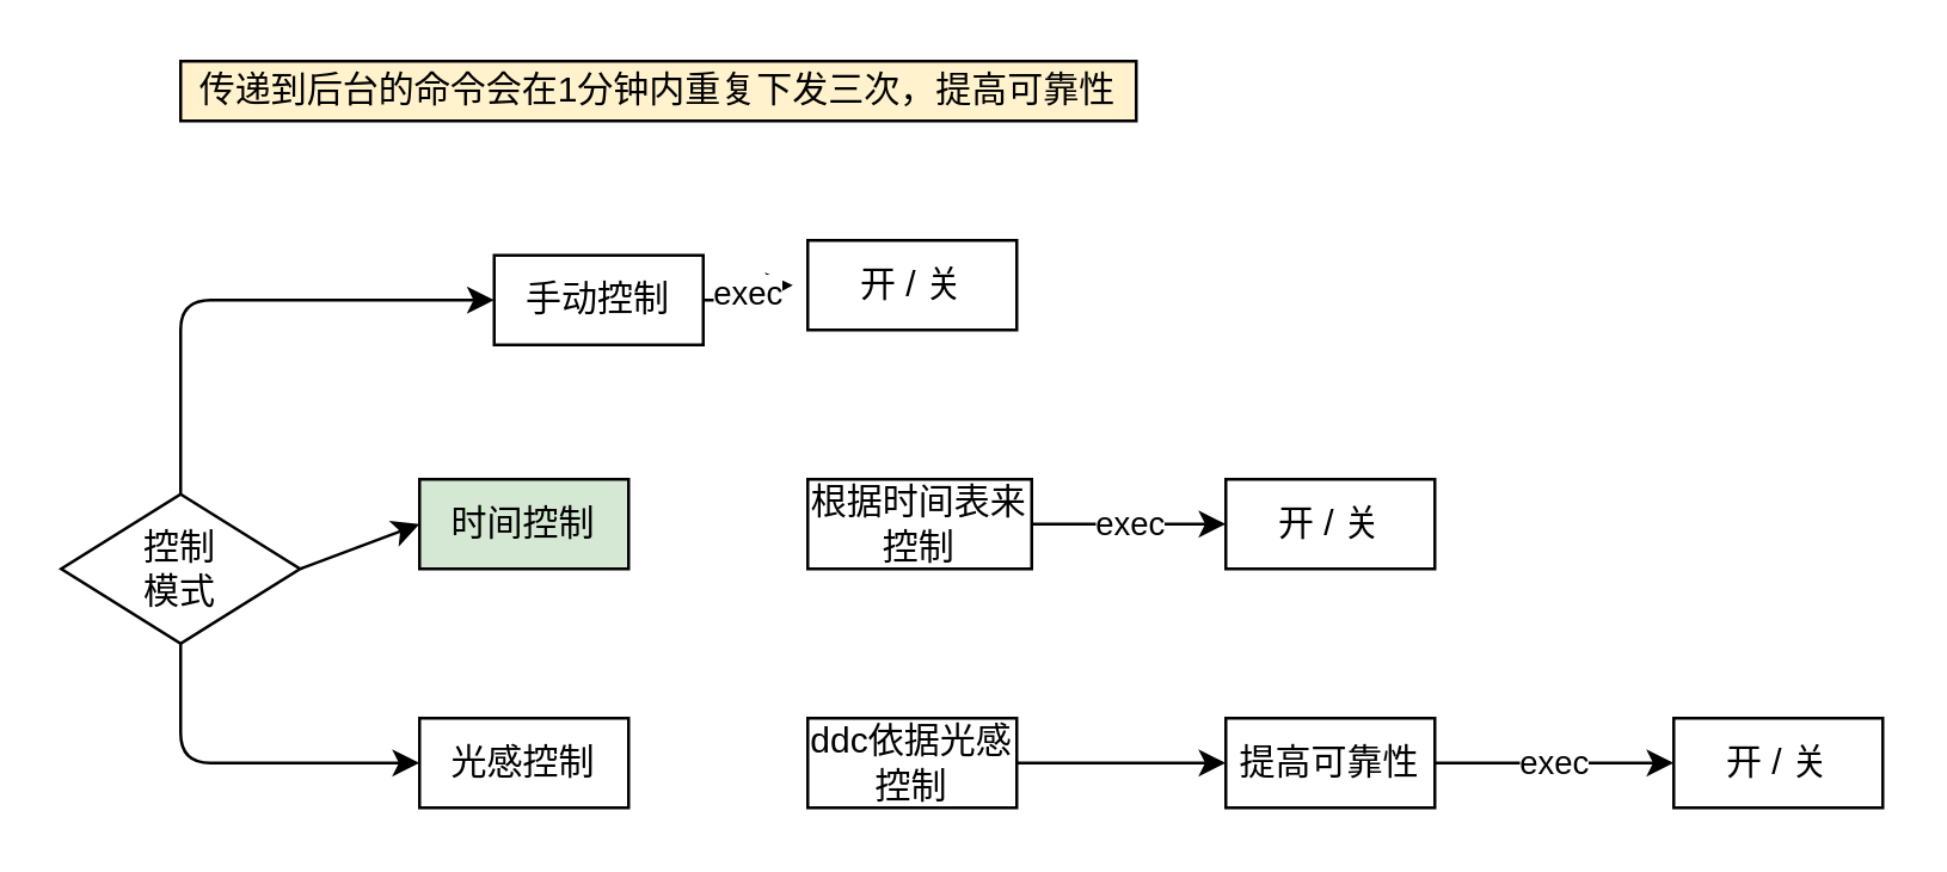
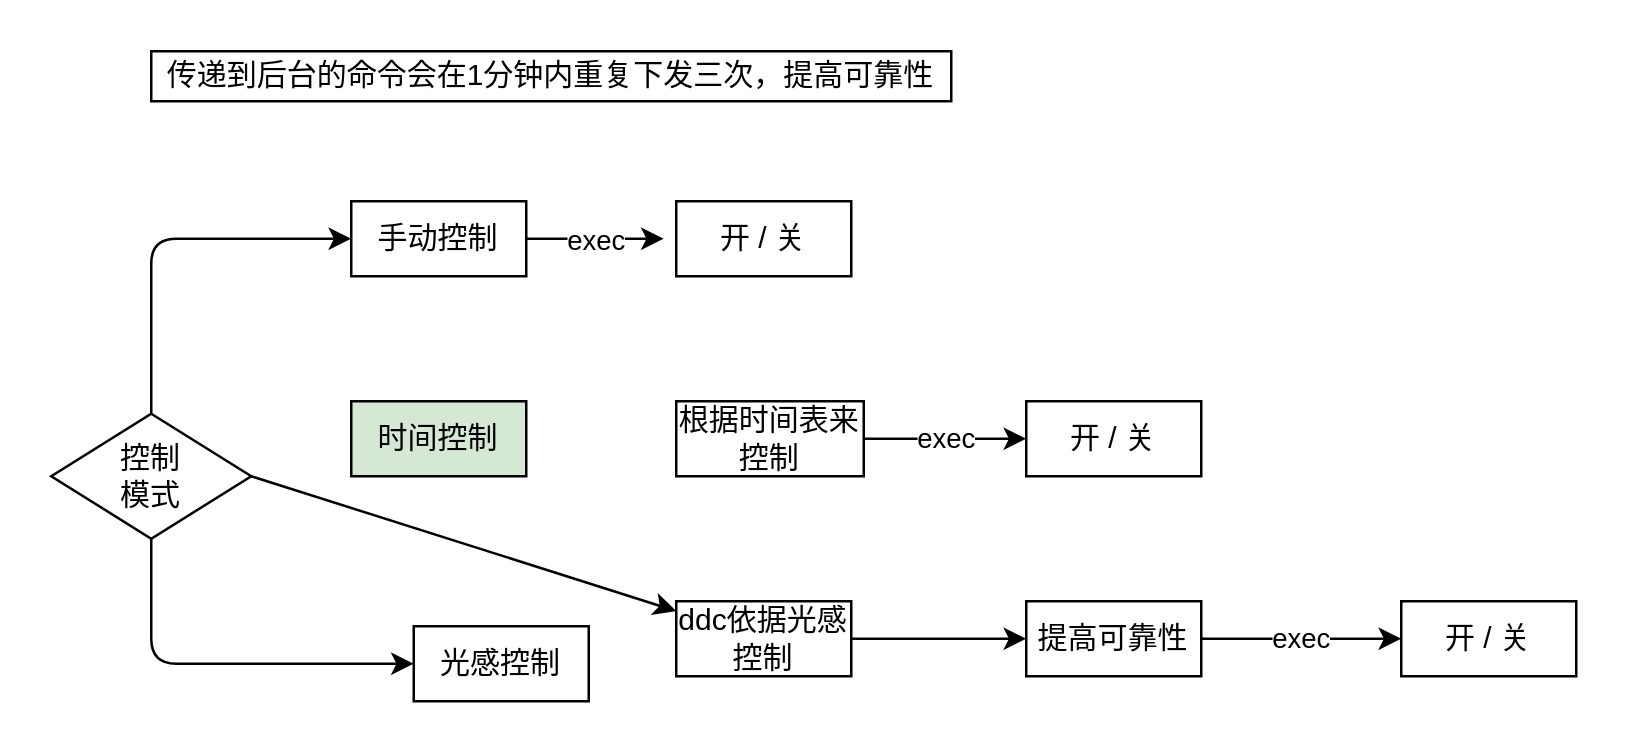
  <mxCell id="0" />
  <mxCell id="1" parent="0" />
  <mxCell id="2" style="edgeStyle=orthogonalEdgeStyle;html=1;exitX=0.5;exitY=0;exitDx=0;exitDy=0;entryX=0;entryY=0.5;entryDx=0;entryDy=0;" edge="1" parent="1" source="5" target="7"><mxGeometry relative="1" as="geometry" /></mxCell>
- <mxCell id="3" style="edgeStyle=none;html=1;exitX=1;exitY=0.5;exitDx=0;exitDy=0;entryX=0;entryY=0.5;entryDx=0;entryDy=0;" edge="1" parent="1" source="5" target="8"><mxGeometry relative="1" as="geometry" /></mxCell>
+ <mxCell id="3" style="edgeStyle=none;html=1;exitX=1;exitY=0.5;exitDx=0;exitDy=0;" edge="1" parent="1" source="5" target="16"><mxGeometry relative="1" as="geometry" /></mxCell>
  <mxCell id="4" style="edgeStyle=orthogonalEdgeStyle;html=1;exitX=0.5;exitY=1;exitDx=0;exitDy=0;entryX=0;entryY=0.5;entryDx=0;entryDy=0;elbow=vertical;" edge="1" parent="1" source="5" target="9"><mxGeometry relative="1" as="geometry" /></mxCell>
  <mxCell id="5" value="控制&lt;br&gt;模式" style="rhombus;whiteSpace=wrap;html=1;" vertex="1" parent="1"><mxGeometry x="20" y="165" width="80" height="50" as="geometry" /></mxCell>
  <mxCell id="6" value="exec" style="edgeStyle=orthogonalEdgeStyle;html=1;elbow=vertical;" edge="1" parent="1" source="7"><mxGeometry relative="1" as="geometry"><mxPoint x="265" y="95" as="targetPoint" /></mxGeometry></mxCell>
- <mxCell id="7" value="手动控制" style="rounded=0;whiteSpace=wrap;html=1;" vertex="1" parent="1"><mxGeometry x="165" y="85" width="70" height="30" as="geometry" /></mxCell>
+ <mxCell id="7" value="手动控制" style="rounded=0;whiteSpace=wrap;html=1;" vertex="1" parent="1"><mxGeometry x="140" y="80" width="70" height="30" as="geometry" /></mxCell>
  <mxCell id="8" value="时间控制" style="rounded=0;whiteSpace=wrap;html=1;fillColor=#d5e8d4;" vertex="1" parent="1"><mxGeometry x="140" y="160" width="70" height="30" as="geometry" /></mxCell>
- <mxCell id="9" value="光感控制" style="rounded=0;whiteSpace=wrap;html=1;" vertex="1" parent="1"><mxGeometry x="140" y="240" width="70" height="30" as="geometry" /></mxCell>
+ <mxCell id="9" value="光感控制" style="rounded=0;whiteSpace=wrap;html=1;" vertex="1" parent="1"><mxGeometry x="165" y="250" width="70" height="30" as="geometry" /></mxCell>
  <mxCell id="10" value="开 / 关" style="rounded=0;whiteSpace=wrap;html=1;" vertex="1" parent="1"><mxGeometry x="270" y="80" width="70" height="30" as="geometry" /></mxCell>
  <mxCell id="11" value="exec" style="edgeStyle=none;html=1;elbow=vertical;" edge="1" parent="1" source="12" target="13"><mxGeometry relative="1" as="geometry" /></mxCell>
  <mxCell id="12" value="根据时间表来控制" style="whiteSpace=wrap;html=1;rounded=0;" vertex="1" parent="1"><mxGeometry x="270" y="160" width="75" height="30" as="geometry" /></mxCell>
  <mxCell id="13" value="开 / 关" style="whiteSpace=wrap;html=1;rounded=0;" vertex="1" parent="1"><mxGeometry x="410" y="160" width="70" height="30" as="geometry" /></mxCell>
- <mxCell id="14" value="传递到后台的命令会在1分钟内重复下发三次，提高可靠性" style="rounded=0;whiteSpace=wrap;html=1;fillColor=#fff2cc;" vertex="1" parent="1"><mxGeometry x="60" y="20" width="320" height="20" as="geometry" /></mxCell>
+ <mxCell id="14" value="传递到后台的命令会在1分钟内重复下发三次，提高可靠性" style="rounded=0;whiteSpace=wrap;html=1;" vertex="1" parent="1"><mxGeometry x="60" y="20" width="320" height="20" as="geometry" /></mxCell>
  <mxCell id="15" value="" style="edgeStyle=none;html=1;elbow=vertical;" edge="1" parent="1" source="16" target="18"><mxGeometry relative="1" as="geometry" /></mxCell>
  <mxCell id="16" value="ddc依据光感控制" style="rounded=0;whiteSpace=wrap;html=1;" vertex="1" parent="1"><mxGeometry x="270" y="240" width="70" height="30" as="geometry" /></mxCell>
  <mxCell id="17" value="exec" style="edgeStyle=none;html=1;elbow=vertical;" edge="1" parent="1" source="18" target="19"><mxGeometry relative="1" as="geometry" /></mxCell>
  <mxCell id="18" value="提高可靠性" style="rounded=0;whiteSpace=wrap;html=1;" vertex="1" parent="1"><mxGeometry x="410" y="240" width="70" height="30" as="geometry" /></mxCell>
  <mxCell id="19" value="开 / 关" style="rounded=0;whiteSpace=wrap;html=1;" vertex="1" parent="1"><mxGeometry x="560" y="240" width="70" height="30" as="geometry" /></mxCell>
